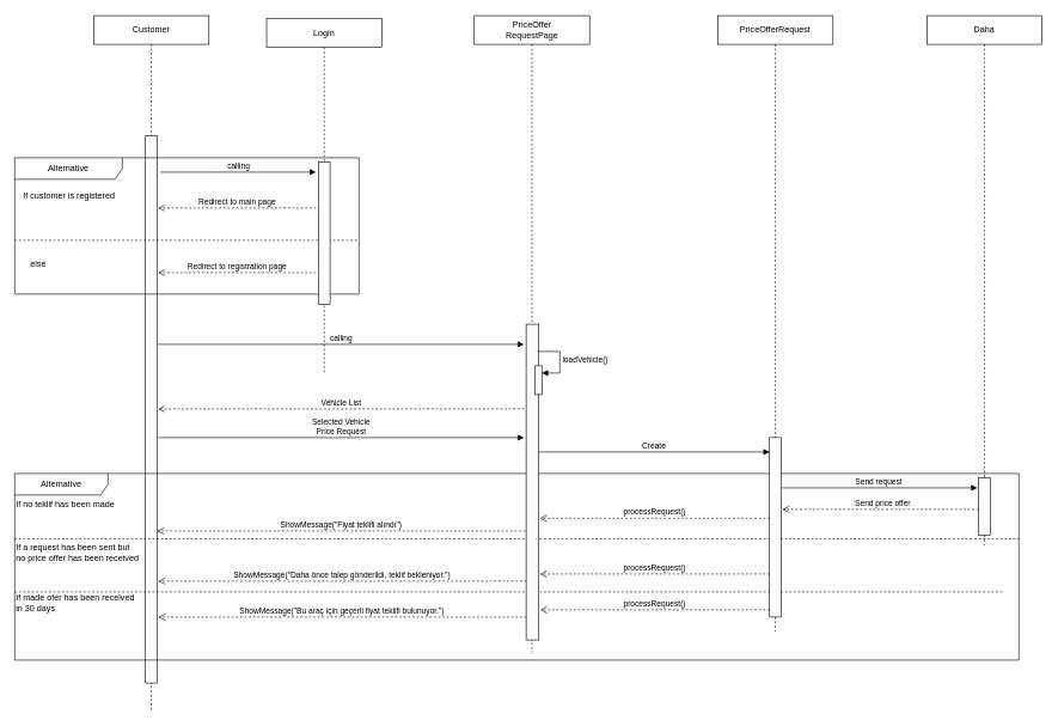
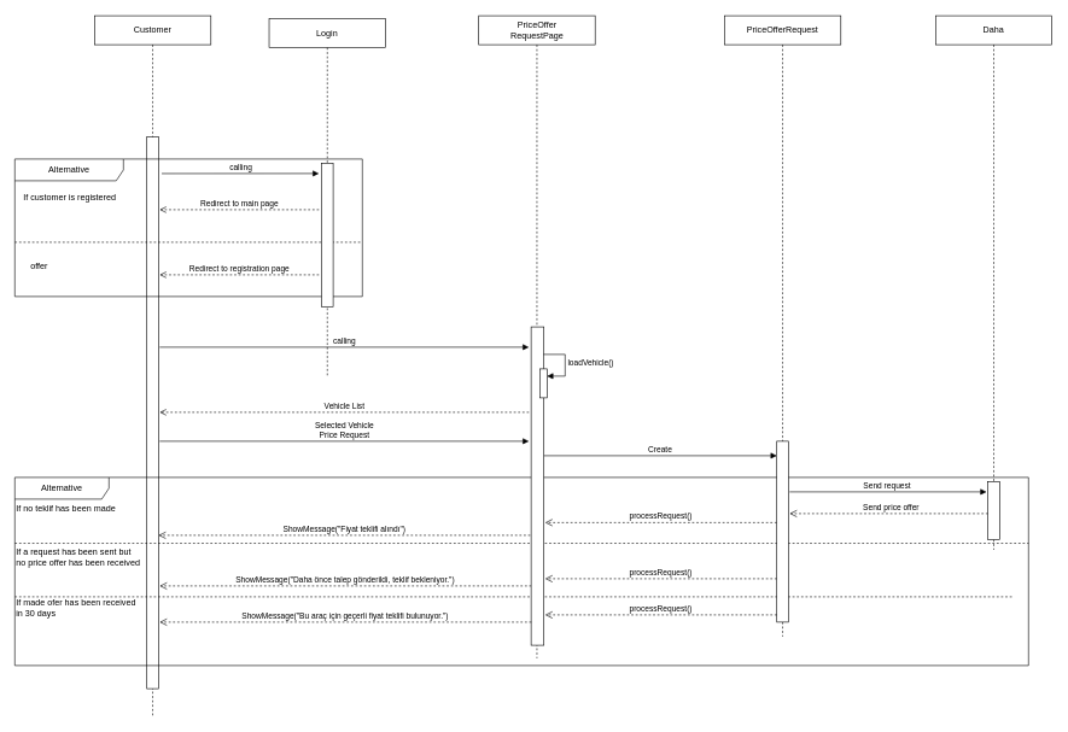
  <mxCell id="0" />
  <mxCell id="1" parent="0" />
  <mxCell id="2" value="calling" style="html=1;verticalAlign=bottom;endArrow=block;edgeStyle=elbowEdgeStyle;elbow=vertical;curved=0;rounded=0;" parent="1" edge="1"><mxGeometry relative="1" as="geometry"><mxPoint x="220" y="478.998" as="sourcePoint" /><Array as="points"><mxPoint x="340.61" y="478.998" /></Array><mxPoint x="730" y="479" as="targetPoint" /><mxPoint as="offset" /></mxGeometry></mxCell>
  <mxCell id="3" value="Selected Vehicle&lt;div&gt;Price Request&lt;/div&gt;" style="html=1;verticalAlign=bottom;endArrow=block;curved=0;rounded=0;" parent="1" edge="1"><mxGeometry width="80" relative="1" as="geometry"><mxPoint x="220" y="609" as="sourcePoint" /><mxPoint x="730" y="609" as="targetPoint" /></mxGeometry></mxCell>
  <mxCell id="4" value="ShowMessage(&quot;Fiyat teklifi alındı&quot;)" style="html=1;verticalAlign=bottom;endArrow=open;dashed=1;endSize=8;curved=0;rounded=0;" parent="1" edge="1"><mxGeometry relative="1" as="geometry"><mxPoint x="731.827" y="739.002" as="sourcePoint" /><mxPoint x="218.446" y="739.002" as="targetPoint" /></mxGeometry></mxCell>
  <mxCell id="5" value="Vehicle List" style="html=1;verticalAlign=bottom;endArrow=open;dashed=1;endSize=7;curved=0;rounded=0;strokeWidth=1;" parent="1" edge="1"><mxGeometry relative="1" as="geometry"><mxPoint x="730" y="569" as="sourcePoint" /><mxPoint x="220" y="569.004" as="targetPoint" /></mxGeometry></mxCell>
  <mxCell id="6" value="PriceOfferRequest" style="shape=umlLifeline;perimeter=lifelinePerimeter;whiteSpace=wrap;html=1;container=1;dropTarget=0;collapsible=0;recursiveResize=0;outlineConnect=0;portConstraint=eastwest;newEdgeStyle={&quot;curved&quot;:0,&quot;rounded&quot;:0};" parent="1" vertex="1"><mxGeometry x="1000" y="20.97" width="160.81" height="858.03" as="geometry" /></mxCell>
  <mxCell id="7" value="processRequest()" style="html=1;verticalAlign=bottom;endArrow=open;dashed=1;endSize=8;curved=0;rounded=0;" parent="1" edge="1"><mxGeometry relative="1" as="geometry"><mxPoint x="1072.37" y="721.44" as="sourcePoint" /><mxPoint x="752.37" y="721.44" as="targetPoint" /></mxGeometry></mxCell>
  <mxCell id="8" value="Customer" style="shape=umlLifeline;perimeter=lifelinePerimeter;whiteSpace=wrap;html=1;container=0;dropTarget=0;collapsible=0;recursiveResize=0;outlineConnect=0;portConstraint=eastwest;newEdgeStyle={&quot;edgeStyle&quot;:&quot;elbowEdgeStyle&quot;,&quot;elbow&quot;:&quot;vertical&quot;,&quot;curved&quot;:0,&quot;rounded&quot;:0};" parent="1" vertex="1"><mxGeometry x="130" y="20.97" width="160.81" height="968.03" as="geometry" /></mxCell>
  <mxCell id="9" value="" style="html=1;points=[];perimeter=orthogonalPerimeter;outlineConnect=0;targetShapes=umlLifeline;portConstraint=eastwest;newEdgeStyle={&quot;edgeStyle&quot;:&quot;elbowEdgeStyle&quot;,&quot;elbow&quot;:&quot;vertical&quot;,&quot;curved&quot;:0,&quot;rounded&quot;:0};" parent="8" vertex="1"><mxGeometry x="72.36" y="167.61" width="16.08" height="762.39" as="geometry" /></mxCell>
  <mxCell id="10" value="Daha" style="shape=umlLifeline;perimeter=lifelinePerimeter;whiteSpace=wrap;html=1;container=1;dropTarget=0;collapsible=0;recursiveResize=0;outlineConnect=0;portConstraint=eastwest;newEdgeStyle={&quot;curved&quot;:0,&quot;rounded&quot;:0};" parent="1" vertex="1"><mxGeometry x="1292.03" y="20.97" width="160" height="738.03" as="geometry" /></mxCell>
  <mxCell id="11" value="Alternative" style="shape=umlFrame;whiteSpace=wrap;html=1;pointerEvents=0;recursiveResize=0;container=1;collapsible=0;width=150;height=30;" parent="1" vertex="1"><mxGeometry x="20" y="219" width="480" height="190" as="geometry" /></mxCell>
  <mxCell id="12" value="If customer is registered" style="text;html=1;" parent="11" vertex="1"><mxGeometry width="100" height="20" relative="1" as="geometry"><mxPoint x="10" y="40" as="offset" /></mxGeometry></mxCell>
- <mxCell id="13" value="else" style="line;strokeWidth=1;dashed=1;labelPosition=center;verticalLabelPosition=bottom;align=left;verticalAlign=top;spacingLeft=20;spacingTop=15;html=1;whiteSpace=wrap;" parent="11" vertex="1"><mxGeometry y="110" width="480" height="10" as="geometry" /></mxCell>
+ <mxCell id="13" value="offer" style="line;strokeWidth=1;dashed=1;labelPosition=center;verticalLabelPosition=bottom;align=left;verticalAlign=top;spacingLeft=20;spacingTop=15;html=1;whiteSpace=wrap;" parent="11" vertex="1"><mxGeometry y="110" width="480" height="10" as="geometry" /></mxCell>
  <mxCell id="14" value="calling" style="html=1;verticalAlign=bottom;endArrow=block;edgeStyle=elbowEdgeStyle;elbow=vertical;curved=0;rounded=0;" parent="11" edge="1"><mxGeometry relative="1" as="geometry"><mxPoint x="202.906" y="20.074" as="sourcePoint" /><Array as="points" /><mxPoint x="420.001" y="19.998" as="targetPoint" /></mxGeometry></mxCell>
  <mxCell id="15" value="Redirect to main page" style="html=1;verticalAlign=bottom;endArrow=open;dashed=1;endSize=7;curved=0;rounded=0;strokeWidth=1;" parent="11" edge="1"><mxGeometry relative="1" as="geometry"><mxPoint x="420" y="70" as="sourcePoint" /><mxPoint x="200" y="70" as="targetPoint" /></mxGeometry></mxCell>
  <mxCell id="16" value="Redirect to registration page" style="html=1;verticalAlign=bottom;endArrow=open;dashed=1;endSize=7;curved=0;rounded=0;strokeWidth=1;" parent="11" edge="1"><mxGeometry relative="1" as="geometry"><mxPoint x="420" y="160" as="sourcePoint" /><mxPoint x="200" y="160" as="targetPoint" /></mxGeometry></mxCell>
  <mxCell id="17" value="Login" style="shape=umlLifeline;perimeter=lifelinePerimeter;whiteSpace=wrap;html=1;container=0;dropTarget=0;collapsible=0;recursiveResize=0;outlineConnect=0;portConstraint=eastwest;newEdgeStyle={&quot;edgeStyle&quot;:&quot;elbowEdgeStyle&quot;,&quot;elbow&quot;:&quot;vertical&quot;,&quot;curved&quot;:0,&quot;rounded&quot;:0};" parent="11" vertex="1"><mxGeometry x="351.22" y="-194.01" width="160.81" height="494.01" as="geometry" /></mxCell>
  <mxCell id="18" value="" style="html=1;points=[];perimeter=orthogonalPerimeter;outlineConnect=0;targetShapes=umlLifeline;portConstraint=eastwest;newEdgeStyle={&quot;edgeStyle&quot;:&quot;elbowEdgeStyle&quot;,&quot;elbow&quot;:&quot;vertical&quot;,&quot;curved&quot;:0,&quot;rounded&quot;:0};" parent="17" vertex="1"><mxGeometry x="72.36" y="200.04" width="16.08" height="197.95" as="geometry" /></mxCell>
  <mxCell id="19" value="Alternative" style="shape=umlFrame;whiteSpace=wrap;html=1;pointerEvents=0;recursiveResize=0;container=0;collapsible=0;width=130;height=30;" parent="1" vertex="1"><mxGeometry x="20" y="659" width="1400" height="260" as="geometry" /></mxCell>
  <mxCell id="20" value="Create" style="html=1;verticalAlign=bottom;endArrow=block;curved=0;rounded=0;" parent="1" edge="1"><mxGeometry width="80" relative="1" as="geometry"><mxPoint x="750" y="629" as="sourcePoint" /><mxPoint x="1072.37" y="629" as="targetPoint" /><mxPoint as="offset" /></mxGeometry></mxCell>
  <mxCell id="21" value="" style="line;strokeWidth=1;dashed=1;labelPosition=center;verticalLabelPosition=bottom;align=left;verticalAlign=top;spacingLeft=20;spacingTop=15;html=1;whiteSpace=wrap;" parent="1" vertex="1"><mxGeometry x="20" y="745.06" width="1400" height="10" as="geometry" /></mxCell>
  <mxCell id="22" value="If no teklif has been made&amp;nbsp;" style="text;html=1;" parent="1" vertex="1"><mxGeometry x="20" y="659" width="100" height="20" as="geometry"><mxPoint y="30" as="offset" /></mxGeometry></mxCell>
  <mxCell id="23" value="Send request&amp;nbsp;" style="html=1;verticalAlign=bottom;endArrow=block;curved=0;rounded=0;" parent="1" edge="1"><mxGeometry width="80" relative="1" as="geometry"><mxPoint x="1090" y="679" as="sourcePoint" /><mxPoint x="1362.03" y="679" as="targetPoint" /><mxPoint as="offset" /></mxGeometry></mxCell>
  <mxCell id="24" value="Send price offer" style="html=1;verticalAlign=bottom;endArrow=open;dashed=1;endSize=8;curved=0;rounded=0;" parent="1" edge="1"><mxGeometry relative="1" as="geometry"><mxPoint x="1370" y="709" as="sourcePoint" /><mxPoint x="1090" y="709" as="targetPoint" /></mxGeometry></mxCell>
  <mxCell id="25" value="" style="html=1;points=[[0,0,0,0,5],[0,1,0,0,-5],[1,0,0,0,5],[1,1,0,0,-5]];perimeter=orthogonalPerimeter;outlineConnect=0;targetShapes=umlLifeline;portConstraint=eastwest;newEdgeStyle={&quot;curved&quot;:0,&quot;rounded&quot;:0};" parent="1" vertex="1"><mxGeometry x="1363.99" y="665.06" width="16.08" height="80" as="geometry" /></mxCell>
  <mxCell id="26" value="processRequest()" style="html=1;verticalAlign=bottom;endArrow=open;dashed=1;endSize=8;curved=0;rounded=0;" parent="1" edge="1"><mxGeometry relative="1" as="geometry"><mxPoint x="1072.37" y="799" as="sourcePoint" /><mxPoint x="752.37" y="799" as="targetPoint" /></mxGeometry></mxCell>
  <mxCell id="27" value="ShowMessage(&quot;Daha önce talep gönderildi, teklif bekleniyor.&quot;)" style="html=1;verticalAlign=bottom;endArrow=open;dashed=1;endSize=8;curved=0;rounded=0;" parent="1" edge="1"><mxGeometry relative="1" as="geometry"><mxPoint x="733.381" y="809" as="sourcePoint" /><mxPoint x="220" y="809" as="targetPoint" /></mxGeometry></mxCell>
  <mxCell id="28" value="" style="line;strokeWidth=1;dashed=1;labelPosition=center;verticalLabelPosition=bottom;align=left;verticalAlign=top;spacingLeft=20;spacingTop=15;html=1;whiteSpace=wrap;" parent="1" vertex="1"><mxGeometry x="20" y="819" width="1380" height="10" as="geometry" /></mxCell>
  <mxCell id="29" value="If a request has been sent but&amp;nbsp;&lt;div&gt;no price offer has been received&lt;/div&gt;" style="text;html=1;" parent="1" vertex="1"><mxGeometry x="20" y="719" width="100" height="20" as="geometry"><mxPoint y="30" as="offset" /></mxGeometry></mxCell>
  <mxCell id="30" value="If made ofer has been received&amp;nbsp;&lt;div&gt;in 30 days&lt;/div&gt;&lt;div&gt;&lt;br&gt;&lt;/div&gt;" style="text;html=1;" parent="1" vertex="1"><mxGeometry x="20" y="789" width="100" height="20" as="geometry"><mxPoint y="30" as="offset" /></mxGeometry></mxCell>
  <mxCell id="31" value="&lt;div&gt;&lt;br&gt;&lt;/div&gt;PriceOffer&lt;div&gt;RequestPage&lt;div&gt;&lt;br&gt;&lt;/div&gt;&lt;/div&gt;" style="shape=umlLifeline;perimeter=lifelinePerimeter;whiteSpace=wrap;html=1;container=0;dropTarget=0;collapsible=0;recursiveResize=0;outlineConnect=0;portConstraint=eastwest;newEdgeStyle={&quot;edgeStyle&quot;:&quot;elbowEdgeStyle&quot;,&quot;elbow&quot;:&quot;vertical&quot;,&quot;curved&quot;:0,&quot;rounded&quot;:0};" parent="1" vertex="1"><mxGeometry x="660.68" y="20.97" width="160.81" height="888.03" as="geometry" /></mxCell>
  <mxCell id="32" value="" style="html=1;points=[];perimeter=orthogonalPerimeter;outlineConnect=0;targetShapes=umlLifeline;portConstraint=eastwest;newEdgeStyle={&quot;edgeStyle&quot;:&quot;elbowEdgeStyle&quot;,&quot;elbow&quot;:&quot;vertical&quot;,&quot;curved&quot;:0,&quot;rounded&quot;:0};" parent="31" vertex="1"><mxGeometry x="72.36" y="430" width="17.64" height="440" as="geometry" /></mxCell>
  <mxCell id="33" value="" style="html=1;points=[[0,0,0,0,5],[0,1,0,0,-5],[1,0,0,0,5],[1,1,0,0,-5]];perimeter=orthogonalPerimeter;outlineConnect=0;targetShapes=umlLifeline;portConstraint=eastwest;newEdgeStyle={&quot;curved&quot;:0,&quot;rounded&quot;:0};" parent="31" vertex="1"><mxGeometry x="84.324" y="488.028" width="10" height="40" as="geometry" /></mxCell>
  <mxCell id="34" value="loadVehicle()" style="html=1;align=left;spacingLeft=2;endArrow=block;rounded=0;edgeStyle=orthogonalEdgeStyle;curved=0;rounded=0;" parent="31" target="33" edge="1"><mxGeometry relative="1" as="geometry"><mxPoint x="89.324" y="468.028" as="sourcePoint" /><Array as="points"><mxPoint x="119.324" y="498.028" /></Array></mxGeometry></mxCell>
  <mxCell id="35" value="ShowMessage(&quot;Bu araç için geçerli fiyat teklifi bulunuyor.&quot;)" style="html=1;verticalAlign=bottom;endArrow=open;dashed=1;endSize=8;curved=0;rounded=0;" parent="1" edge="1"><mxGeometry relative="1" as="geometry"><mxPoint x="733.381" y="859" as="sourcePoint" /><mxPoint x="220" y="859" as="targetPoint" /></mxGeometry></mxCell>
  <mxCell id="36" value="" style="html=1;points=[[0,0,0,0,5],[0,1,0,0,-5],[1,0,0,0,5],[1,1,0,0,-5]];perimeter=orthogonalPerimeter;outlineConnect=0;targetShapes=umlLifeline;portConstraint=eastwest;newEdgeStyle={&quot;curved&quot;:0,&quot;rounded&quot;:0};" parent="1" vertex="1"><mxGeometry x="1072.37" y="609" width="16.08" height="250" as="geometry" /></mxCell>
  <mxCell id="37" value="processRequest()" style="html=1;verticalAlign=bottom;endArrow=open;dashed=1;endSize=8;curved=0;rounded=0;" parent="1" edge="1"><mxGeometry relative="1" as="geometry"><mxPoint x="1072.37" y="849" as="sourcePoint" /><mxPoint x="752.37" y="849" as="targetPoint" /></mxGeometry></mxCell>
